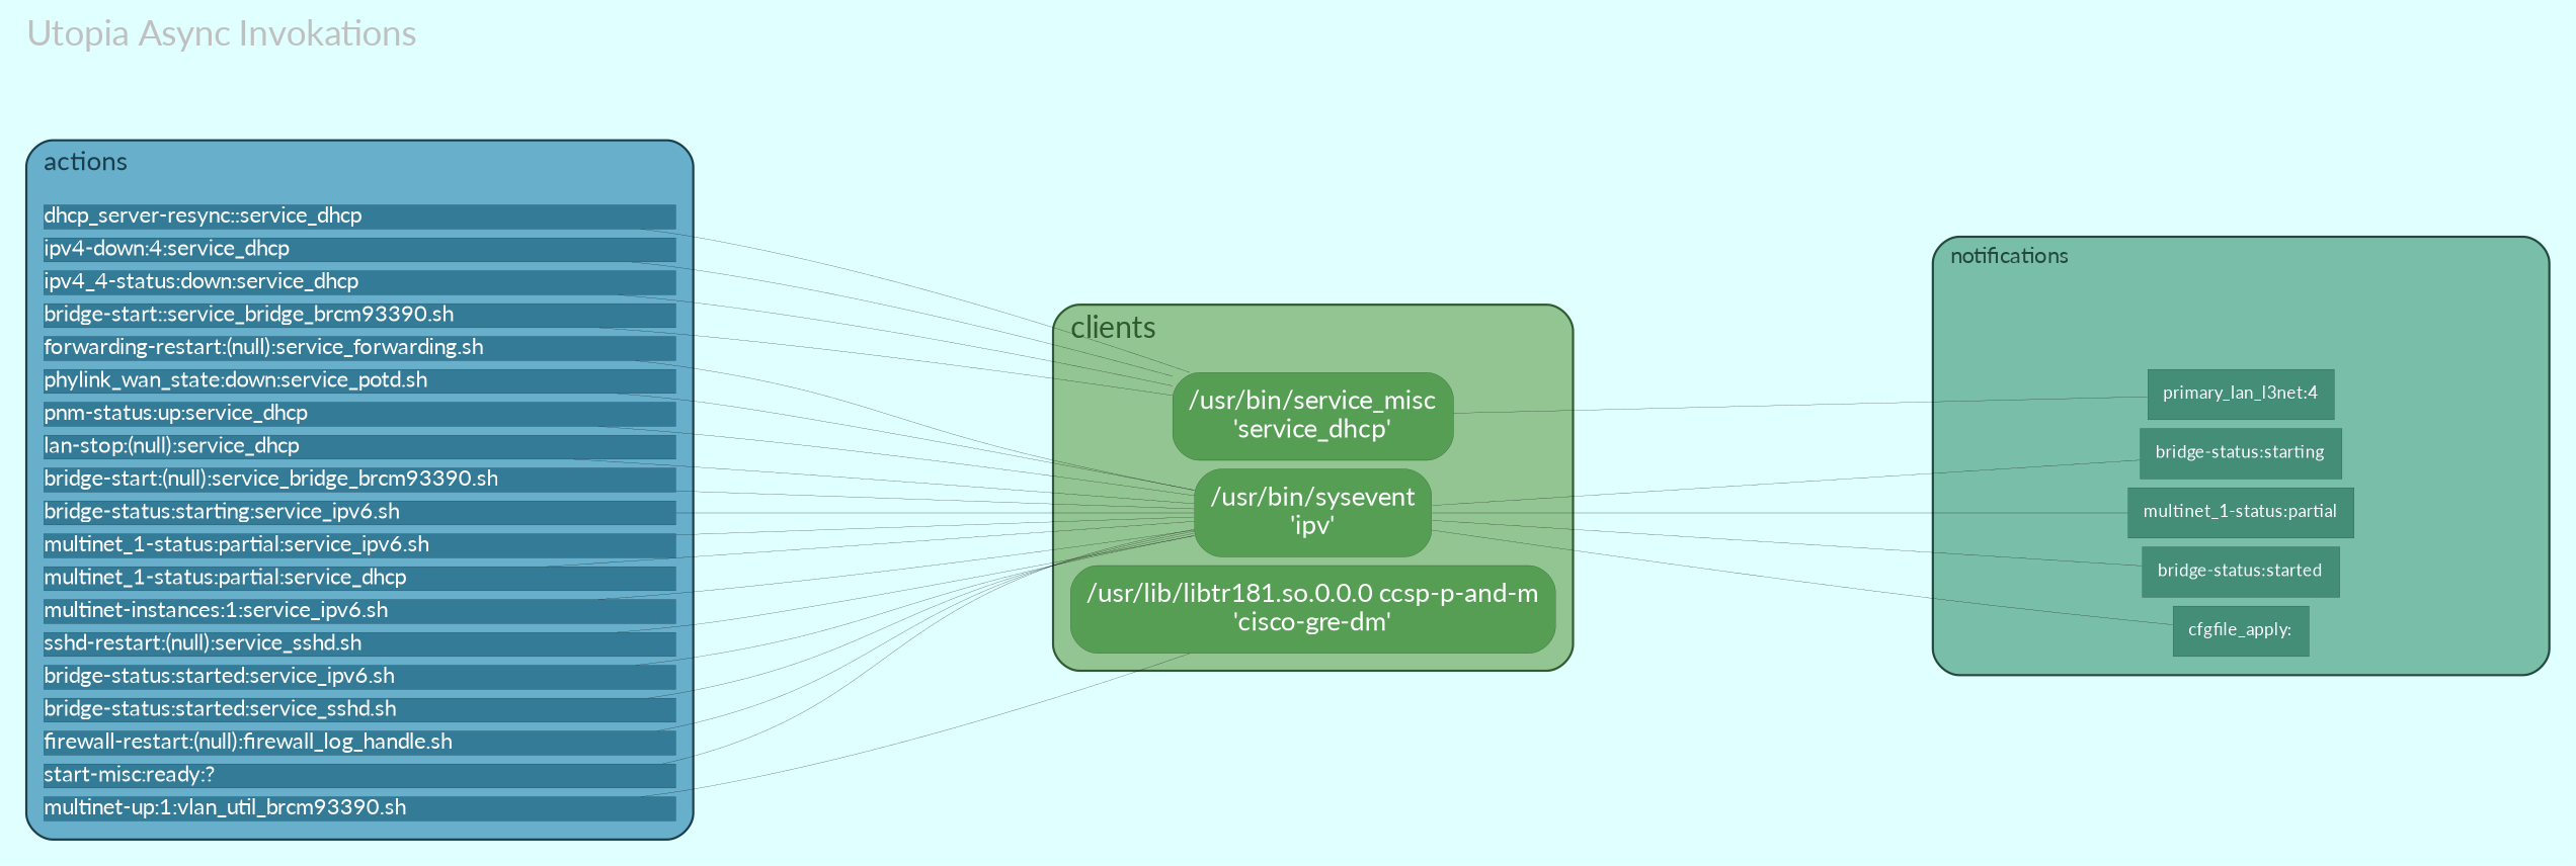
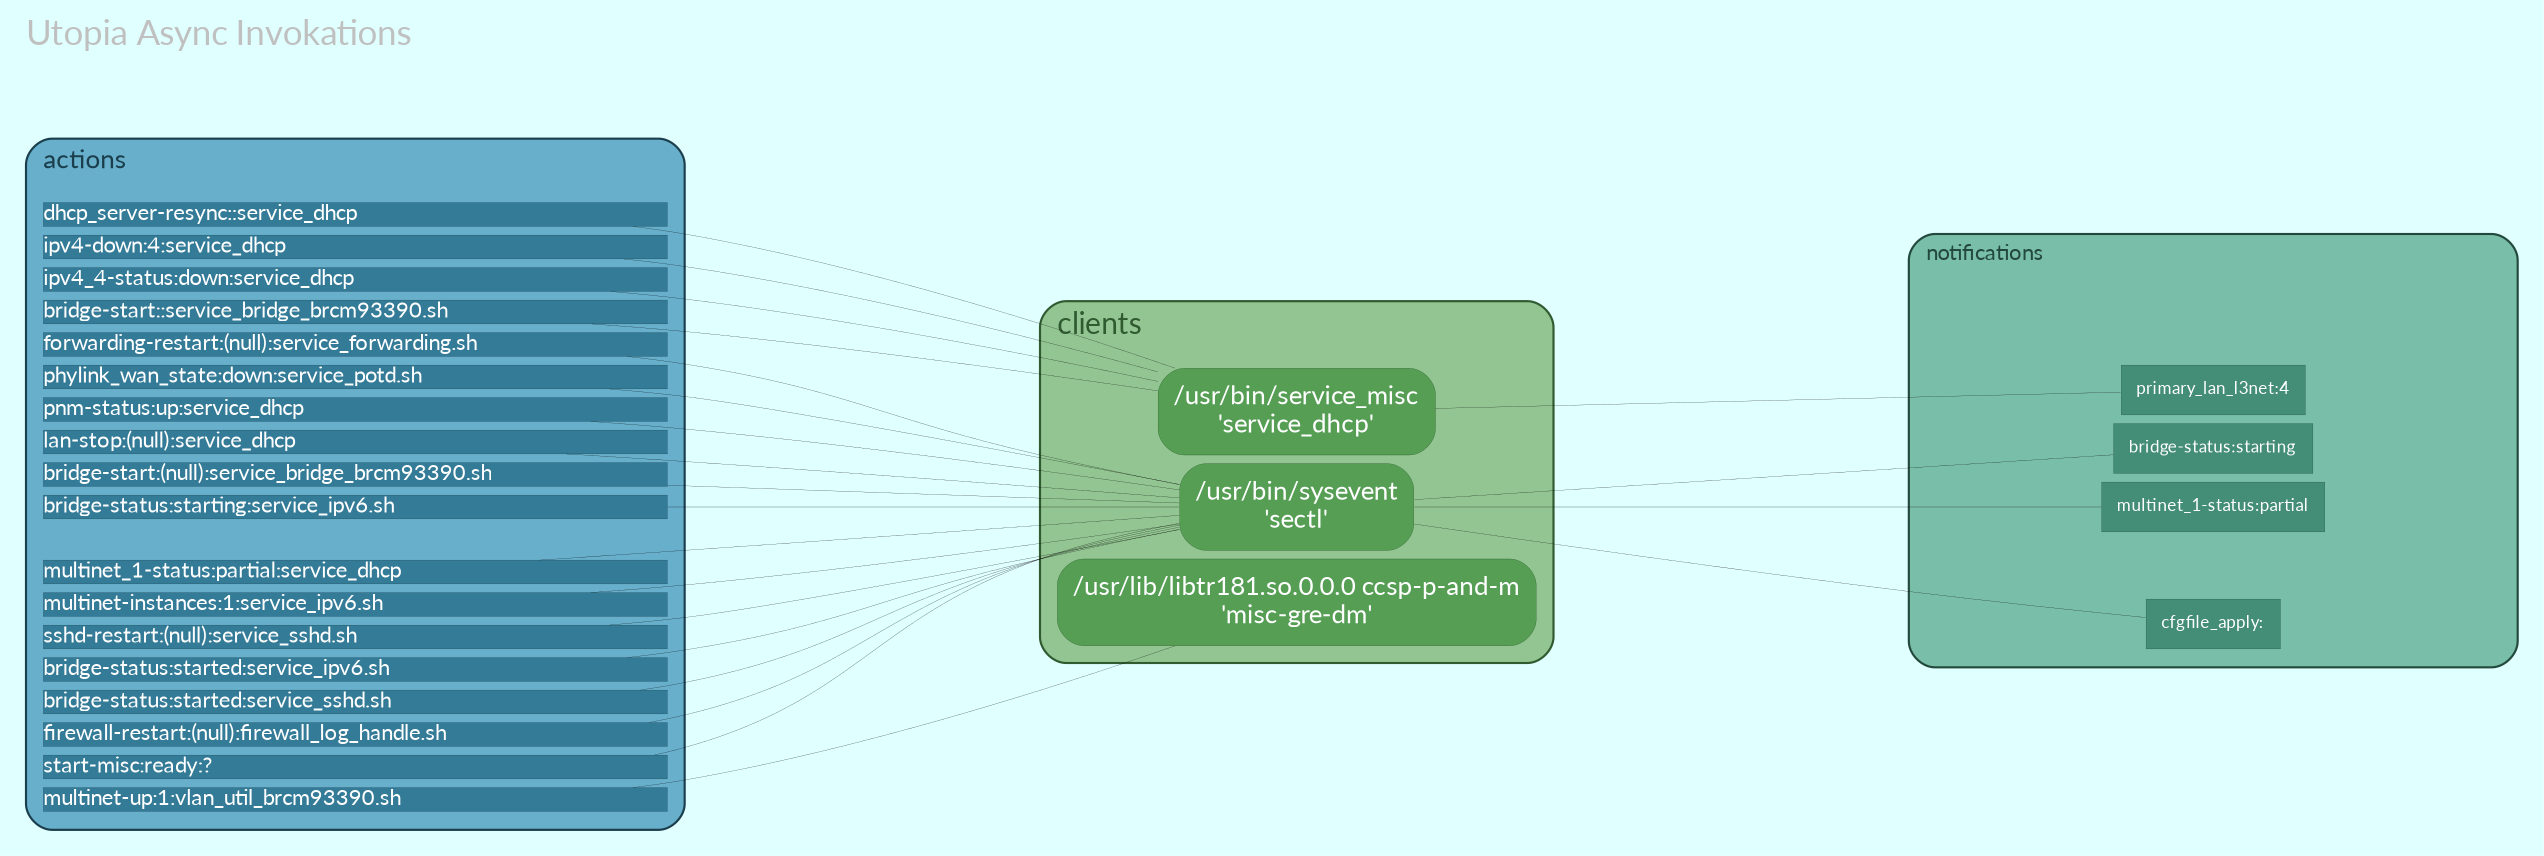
  digraph {
    bgcolor=lightcyan
    fontcolor=grey
    fontname=Lato
    fontsize=16
    label="Utopia Async Invokations"
    labeljust=l
    labelloc=top
    nodesep=0.05
    rankdir=LR
    ranksep=2.5
    node [fontname=Lato margin=0 penwidth=0.1 shape=box style=filled color="#092834" fillcolor="#347B98" fontcolor=white fontsize=10]
    edge [arrowhead=none arrowsize=0.5 color=black fontname=Lato penwidth=0.1]
    _fac04ca68a48af91f0290001604a2463 [height=0 margin=0.1 shape=plaintext style=invisible color="" fillcolor="" fontcolor="" fontsize=""]
    n2 [color="#093426" fillcolor="#448D76" fontsize=8 height=0 label="primary_lan_l3net:4\l" margin=0.1 width=0]
    n3 [color="#093426" fillcolor="#448D76" fontsize=8 height=0 label="bridge-status:starting\l" margin=0.1 width=0]
    n4 [color="#093426" fillcolor="#448D76" fontsize=8 height=0 label="multinet_1-status:partial\l" margin=0.1 width=0]
-   n5 [color="#093426" fillcolor="#448D76" fontsize=8 height=0 label="bridge-status:started\l" margin=0.1 width=0]
    n6 [color="#093426" fillcolor="#448D76" fontsize=8 height=0 label="cfgfile_apply:\l" margin=0.1 width=0]
-   n7 [color="#0A3409" fillcolor="#559E54" fontsize=12 height=0 label="/usr/bin/sysevent\n'ipv'" margin=0.1 style="filled,rounded" width=0]
+   n7 [color="#0A3409" fillcolor="#559E54" fontsize=12 height=0 label="/usr/bin/sysevent\n'sectl'" margin=0.1 style="filled,rounded" width=0]
    n8 [color="#0A3409" fillcolor="#559E54" fontsize=12 height=0 label="/usr/bin/service_misc\n'service_dhcp'" margin=0.1 style="filled,rounded" width=0]
-   n9 [color="#0A3409" fillcolor="#559E54" fontsize=12 height=0 label="/usr/lib/libtr181.so.0.0.0 ccsp-p-and-m\n'cisco-gre-dm'" margin=0.1 style="filled,rounded" width=0]
+   n9 [color="#0A3409" fillcolor="#559E54" fontsize=12 height=0 label="/usr/lib/libtr181.so.0.0.0 ccsp-p-and-m\n'misc-gre-dm'" margin=0.1 style="filled,rounded" width=0]
    n10 [height=0 label="phylink_wan_state:down:service_potd.sh\l" width=4]
    n11 [height=0 label="pnm-status:up:service_dhcp\l" width=4]
    n12 [height=0 label="bridge-start::service_bridge_brcm93390.sh\l" width=4]
    n13 [height=0 label="dhcp_server-resync::service_dhcp\l" width=4]
    n14 [height=0 label="multinet-up:1:vlan_util_brcm93390.sh\l" width=4]
    n15 [height=0 label="bridge-status:starting:service_ipv6.sh\l" width=4]
-   n16 [height=0 label="multinet_1-status:partial:service_ipv6.sh\l" width=4]
    n17 [height=0 label="multinet_1-status:partial:service_dhcp\l" width=4]
    n18 [height=0 label="multinet-instances:1:service_ipv6.sh\l" width=4]
    n19 [height=0 label="sshd-restart:(null):service_sshd.sh\l" width=4]
    n20 [height=0 label="bridge-status:started:service_ipv6.sh\l" width=4]
    n21 [height=0 label="bridge-status:started:service_sshd.sh\l" width=4]
    n22 [height=0 label="firewall-restart:(null):firewall_log_handle.sh\l" width=4]
    n23 [height=0 label="start-misc:ready:?\l" width=4]
    n24 [height=0 label="forwarding-restart:(null):service_forwarding.sh\l" width=4]
    n25 [height=0 label="lan-stop:(null):service_dhcp\l" width=4]
    n26 [height=0 label="ipv4-down:4:service_dhcp\l" width=4]
    n27 [height=0 label="ipv4_4-status:down:service_dhcp\l" width=4]
    n28 [height=0 label="bridge-start:(null):service_bridge_brcm93390.sh\l" width=4]
    subgraph cluster_1 {
      color="#23483C"
      fillcolor="#79BEA8"
      fontcolor="#23483C"
      fontsize=10
      label="notifications\l"
      penwidth=1.0
      style="filled, rounded"
      _fac04ca68a48af91f0290001604a2463
      n2
      n3
      n4
-     n5
      n6
    }
    subgraph cluster_2 {
      color="#305A30"
      fillcolor="#92C591"
      fontcolor="#305A30"
      fontsize=14
      label="clients\l"
      penwidth=1.0
      style="filled, rounded"
      n7
      n8
      n9
    }
    subgraph cluster_3 {
      color="#1A3E4C"
      fillcolor="#67AFCB"
      fontcolor="#1A3E4C"
      fontsize=12
      label="actions\l"
      penwidth=1.0
      style="filled,rounded"
      n10
      n11
      n12
      n13
      n14
      n15
-     n16
      n17
      n18
      n19
      n20
      n21
      n22
      n23
      n24
      n25
      n26
      n27
      n28
    }
    n7 -> n3
    n7 -> n4
-   n7 -> n5
    n7 -> n6
    n8 -> n2
    n10 -> n7
    n11 -> n7
    n12 -> n8
    n13 -> n8
    n14 -> n9
    n15 -> n7
-   n16 -> n7
    n17 -> n7
    n18 -> n7
    n19 -> n7
    n20 -> n7
    n21 -> n7
    n22 -> n7
    n23 -> n7
    n24 -> n7
    n25 -> n7
    n26 -> n8
    n27 -> n8
    n28 -> n7
  }
